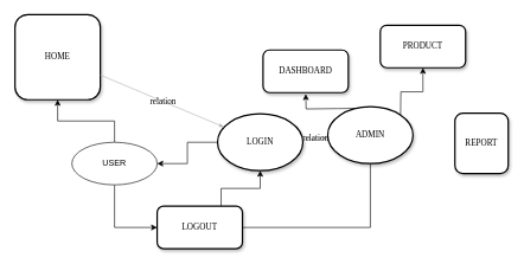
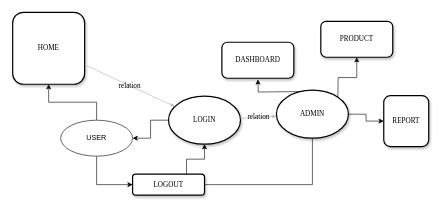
  <mxCell id="0" />
  <mxCell id="1" parent="0" />
  <mxCell id="2" value="HOME" style="whiteSpace=wrap;html=1;shadow=1;comic=0;labelBackgroundColor=none;strokeWidth=2;fontFamily=Verdana;fontSize=12;align=center;rounded=1;" parent="1" vertex="1"><mxGeometry x="20" y="20" width="120" height="120" as="geometry" /></mxCell>
  <mxCell id="3" style="edgeStyle=orthogonalEdgeStyle;rounded=0;orthogonalLoop=1;jettySize=auto;html=1;exitX=0;exitY=0.5;exitDx=0;exitDy=0;entryX=1;entryY=0.5;entryDx=0;entryDy=0;" edge="1" parent="1" source="4" target="16"><mxGeometry relative="1" as="geometry" /></mxCell>
- <mxCell id="4" value="LOGIN" style="ellipse;whiteSpace=wrap;html=1;rounded=1;shadow=1;comic=0;labelBackgroundColor=none;strokeWidth=2;fontFamily=Verdana;fontSize=12;align=center;" parent="1" vertex="1"><mxGeometry x="305" y="160" width="120" height="80" as="geometry" /></mxCell>
+ <mxCell id="4" value="LOGIN" style="ellipse;whiteSpace=wrap;html=1;rounded=1;shadow=1;comic=0;labelBackgroundColor=none;strokeWidth=2;fontFamily=Verdana;fontSize=12;align=center;" parent="1" vertex="1"><mxGeometry x="280" y="160" width="120" height="80" as="geometry" /></mxCell>
  <mxCell id="5" style="edgeStyle=orthogonalEdgeStyle;rounded=0;orthogonalLoop=1;jettySize=auto;html=1;exitX=0.5;exitY=1;exitDx=0;exitDy=0;entryX=1;entryY=0.5;entryDx=0;entryDy=0;endArrow=none;" edge="1" parent="1" source="9" target="13"><mxGeometry relative="1" as="geometry"><mxPoint x="519.667" y="340" as="targetPoint" /></mxGeometry></mxCell>
  <mxCell id="6" value="" style="edgeStyle=orthogonalEdgeStyle;rounded=0;orthogonalLoop=1;jettySize=auto;html=1;" edge="1" parent="1"><mxGeometry relative="1" as="geometry"><mxPoint x="520" y="152" as="sourcePoint" /><mxPoint x="429.067" y="132" as="targetPoint" /></mxGeometry></mxCell>
  <mxCell id="7" style="edgeStyle=orthogonalEdgeStyle;rounded=0;orthogonalLoop=1;jettySize=auto;html=1;exitX=1;exitY=0;exitDx=0;exitDy=0;entryX=0.5;entryY=1;entryDx=0;entryDy=0;" edge="1" parent="1" target="18"><mxGeometry relative="1" as="geometry"><mxPoint x="562.426" y="162.716" as="sourcePoint" /><mxPoint x="587.96" y="123.34" as="targetPoint" /></mxGeometry></mxCell>
+ <mxCell id="8" style="edgeStyle=orthogonalEdgeStyle;rounded=0;orthogonalLoop=1;jettySize=auto;html=1;exitX=1;exitY=0.5;exitDx=0;exitDy=0;entryX=0;entryY=0.5;entryDx=0;entryDy=0;" edge="1" parent="1" source="9" target="19"><mxGeometry relative="1" as="geometry" /></mxCell>
  <mxCell id="9" value="&lt;span&gt;ADMIN&lt;/span&gt;" style="ellipse;whiteSpace=wrap;html=1;rounded=1;shadow=1;comic=0;labelBackgroundColor=none;strokeWidth=2;fontFamily=Verdana;fontSize=12;align=center;" parent="1" vertex="1"><mxGeometry x="460" y="150" width="120" height="80" as="geometry" /></mxCell>
  <mxCell id="10" value="relation" style="edgeStyle=none;rounded=1;html=1;labelBackgroundColor=none;startArrow=none;startFill=0;startSize=5;endArrow=classicThin;endFill=1;endSize=5;jettySize=auto;orthogonalLoop=1;strokeColor=#B3B3B3;strokeWidth=1;fontFamily=Verdana;fontSize=12" parent="1" source="2" target="4" edge="1"><mxGeometry relative="1" as="geometry" /></mxCell>
  <mxCell id="11" value="relation" style="edgeStyle=none;rounded=1;html=1;labelBackgroundColor=none;startArrow=none;startFill=0;startSize=5;endArrow=classicThin;endFill=1;endSize=5;jettySize=auto;orthogonalLoop=1;strokeColor=#B3B3B3;strokeWidth=1;fontFamily=Verdana;fontSize=12" parent="1" source="4" target="9" edge="1"><mxGeometry relative="1" as="geometry" /></mxCell>
  <mxCell id="12" style="edgeStyle=orthogonalEdgeStyle;rounded=0;orthogonalLoop=1;jettySize=auto;html=1;exitX=0.75;exitY=0;exitDx=0;exitDy=0;entryX=0.5;entryY=1;entryDx=0;entryDy=0;" edge="1" parent="1" source="13" target="4"><mxGeometry relative="1" as="geometry" /></mxCell>
- <mxCell id="13" value="LOGOUT" style="rounded=1;whiteSpace=wrap;html=1;shadow=1;comic=0;labelBackgroundColor=none;strokeWidth=2;fontFamily=Verdana;fontSize=12;align=center;" parent="1" vertex="1"><mxGeometry x="220" y="290" width="120" height="60" as="geometry" /></mxCell>
+ <mxCell id="13" value="LOGOUT" style="rounded=1;whiteSpace=wrap;html=1;shadow=1;comic=0;labelBackgroundColor=none;strokeWidth=2;fontFamily=Verdana;fontSize=12;align=center;" parent="1" vertex="1"><mxGeometry x="220" y="290" width="120" height="35" as="geometry" /></mxCell>
  <mxCell id="14" style="edgeStyle=orthogonalEdgeStyle;rounded=0;orthogonalLoop=1;jettySize=auto;html=1;exitX=0.5;exitY=1;exitDx=0;exitDy=0;entryX=0;entryY=0.5;entryDx=0;entryDy=0;" edge="1" parent="1" source="16" target="13"><mxGeometry relative="1" as="geometry" /></mxCell>
  <mxCell id="15" style="edgeStyle=orthogonalEdgeStyle;rounded=0;orthogonalLoop=1;jettySize=auto;html=1;exitX=0.5;exitY=0;exitDx=0;exitDy=0;entryX=0.5;entryY=1;entryDx=0;entryDy=0;" edge="1" parent="1" source="16" target="2"><mxGeometry relative="1" as="geometry" /></mxCell>
  <mxCell id="16" value="USER" style="ellipse;whiteSpace=wrap;html=1;" vertex="1" parent="1"><mxGeometry x="100" y="200" width="120" height="60" as="geometry" /></mxCell>
  <mxCell id="17" value="DASHBOARD" style="whiteSpace=wrap;html=1;fontFamily=Verdana;rounded=1;shadow=1;comic=0;labelBackgroundColor=none;strokeWidth=2;" vertex="1" parent="1"><mxGeometry x="369" y="70" width="120" height="60" as="geometry" /></mxCell>
  <mxCell id="18" value="PRODUCT" style="whiteSpace=wrap;html=1;fontFamily=Verdana;rounded=1;shadow=1;comic=0;labelBackgroundColor=none;strokeWidth=2;" vertex="1" parent="1"><mxGeometry x="534" y="35" width="120" height="60" as="geometry" /></mxCell>
  <mxCell id="19" value="REPORT" style="whiteSpace=wrap;html=1;fontFamily=Verdana;rounded=1;shadow=1;comic=0;labelBackgroundColor=none;strokeWidth=2;" vertex="1" parent="1"><mxGeometry x="639" y="159" width="75" height="85" as="geometry" /></mxCell>
